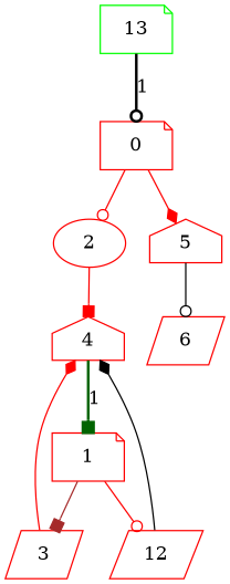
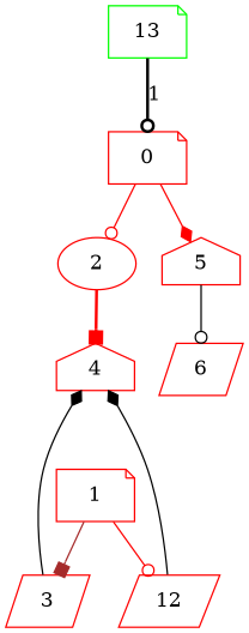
  digraph {
    node [color=red shape=note]
    edge [arrowhead=odot color=red]
    2 [shape=ellipse]
    0
    5 [shape=house]
    4 [shape=house]
    6 [shape=parallelogram]
    3 [shape=parallelogram]
    1
    12 [shape=parallelogram]
    13 [color=green]
-   2 -> 4 [arrowhead=box style=solid]
+   2 -> 4 [arrowhead=box style=bold]
    0 -> 2
    0 -> 5 [arrowhead=diamond]
    5 -> 6 [color=black]
-   4 -> 1 [arrowhead=box color=darkgreen label=1 style=bold]
-   3 -> 4 [arrowhead=diamond]
+   3 -> 4 [arrowhead=diamond color=black]
    1 -> 3 [arrowhead=box color=brown]
    1 -> 12
    12 -> 4 [arrowhead=diamond color=black]
    13 -> 0 [color=black label=1 style=bold]
  }
